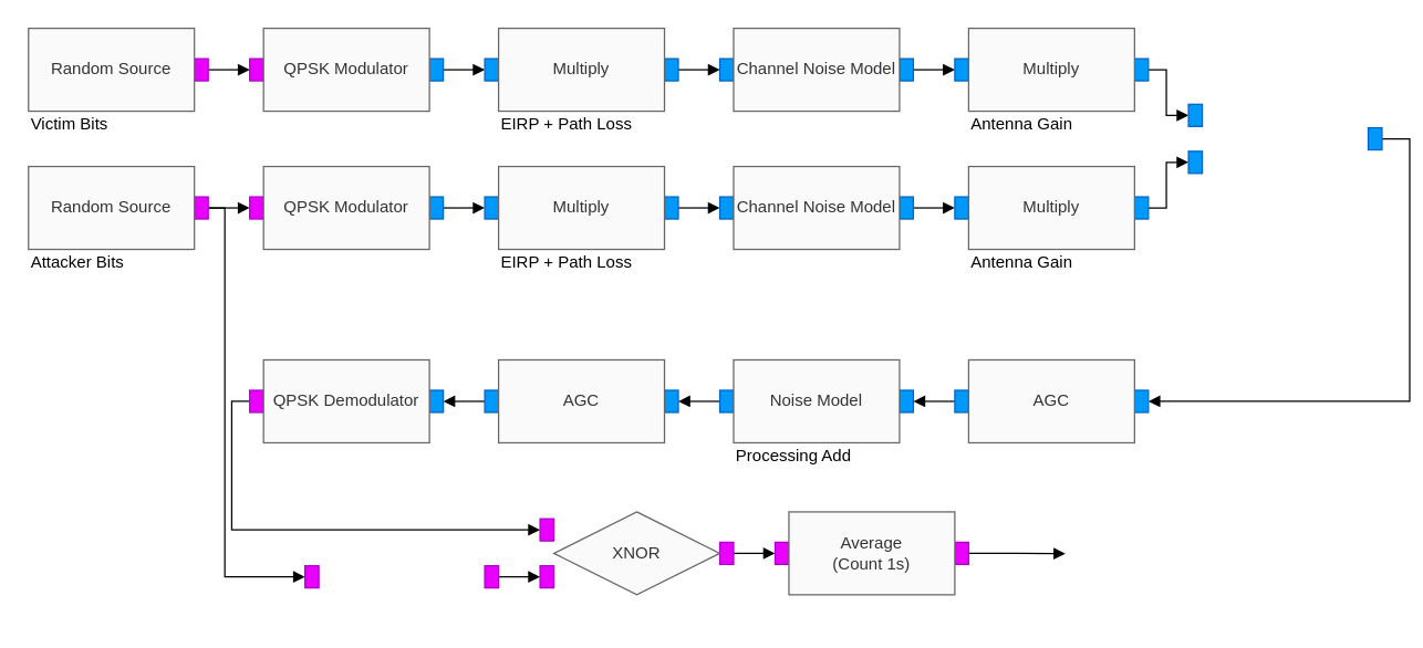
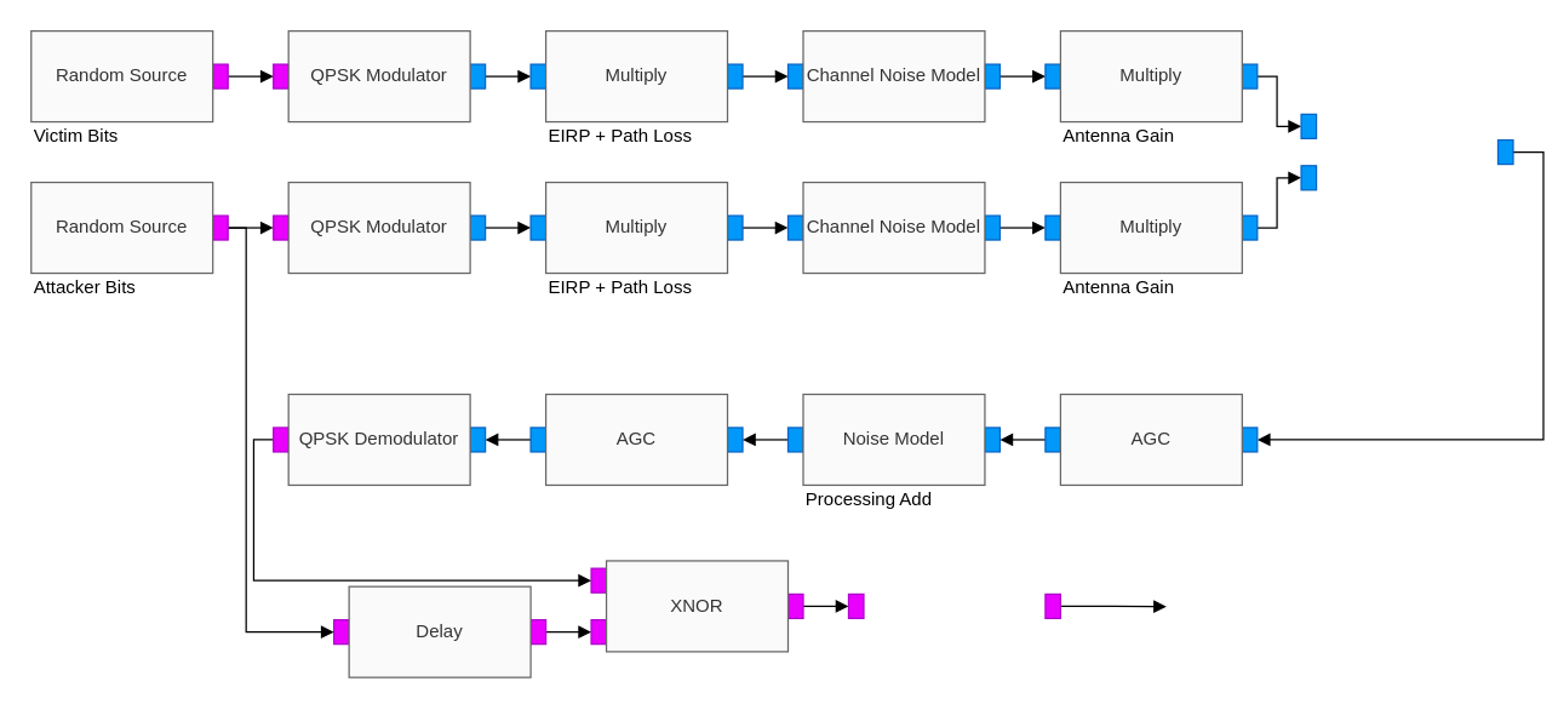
  <mxCell id="0" />
  <mxCell id="1" parent="0" />
  <mxCell id="2" value="" style="rounded=0;whiteSpace=wrap;html=1;fillColor=#e900ff;strokeColor=#ad00ca;" vertex="1" parent="1"><mxGeometry x="390" y="409" width="10" height="16" as="geometry" /></mxCell>
  <mxCell id="3" value="" style="rounded=0;whiteSpace=wrap;html=1;fillColor=#e900ff;strokeColor=#ad00ca;" vertex="1" parent="1"><mxGeometry x="390" y="375" width="10" height="16" as="geometry" /></mxCell>
  <mxCell id="4" value="" style="rounded=0;whiteSpace=wrap;html=1;fillColor=#e900ff;strokeColor=#ad00ca;" vertex="1" parent="1"><mxGeometry x="220" y="409" width="10" height="16" as="geometry" /></mxCell>
  <mxCell id="5" style="edgeStyle=orthogonalEdgeStyle;rounded=0;orthogonalLoop=1;jettySize=auto;html=1;exitX=1;exitY=0.5;exitDx=0;exitDy=0;entryX=0;entryY=0.5;entryDx=0;entryDy=0;endArrow=block;endFill=1;" edge="1" parent="1" source="6" target="2"><mxGeometry relative="1" as="geometry" /></mxCell>
  <mxCell id="6" value="" style="rounded=0;whiteSpace=wrap;html=1;fillColor=#e900ff;strokeColor=#ad00ca;" vertex="1" parent="1"><mxGeometry x="350" y="409" width="10" height="16" as="geometry" /></mxCell>
  <mxCell id="7" style="edgeStyle=orthogonalEdgeStyle;rounded=0;orthogonalLoop=1;jettySize=auto;html=1;exitX=1;exitY=0.5;exitDx=0;exitDy=0;entryX=0;entryY=0.5;entryDx=0;entryDy=0;endArrow=block;endFill=1;" edge="1" parent="1" source="8" target="9"><mxGeometry relative="1" as="geometry" /></mxCell>
  <mxCell id="8" value="" style="rounded=0;whiteSpace=wrap;html=1;fillColor=#e900ff;strokeColor=#ad00ca;" vertex="1" parent="1"><mxGeometry x="140" y="42" width="10" height="16" as="geometry" /></mxCell>
  <mxCell id="9" value="" style="rounded=0;whiteSpace=wrap;html=1;fillColor=#e900ff;strokeColor=#ad00ca;" vertex="1" parent="1"><mxGeometry x="180" y="42" width="10" height="16" as="geometry" /></mxCell>
  <mxCell id="10" style="edgeStyle=orthogonalEdgeStyle;rounded=0;orthogonalLoop=1;jettySize=auto;html=1;exitX=1;exitY=0.5;exitDx=0;exitDy=0;entryX=0;entryY=0.5;entryDx=0;entryDy=0;endArrow=block;endFill=1;" edge="1" parent="1" source="12" target="13"><mxGeometry relative="1" as="geometry" /></mxCell>
  <mxCell id="11" style="edgeStyle=orthogonalEdgeStyle;rounded=0;orthogonalLoop=1;jettySize=auto;html=1;exitX=1;exitY=0.5;exitDx=0;exitDy=0;entryX=0;entryY=0.5;entryDx=0;entryDy=0;endArrow=block;endFill=1;" edge="1" parent="1" source="12" target="4"><mxGeometry relative="1" as="geometry"><Array as="points"><mxPoint x="162" y="150" /><mxPoint x="162" y="417" /></Array></mxGeometry></mxCell>
  <mxCell id="12" value="" style="rounded=0;whiteSpace=wrap;html=1;fillColor=#e900ff;strokeColor=#ad00ca;" vertex="1" parent="1"><mxGeometry x="140" y="142" width="10" height="16" as="geometry" /></mxCell>
  <mxCell id="13" value="" style="rounded=0;whiteSpace=wrap;html=1;fillColor=#e900ff;strokeColor=#ad00ca;" vertex="1" parent="1"><mxGeometry x="180" y="142" width="10" height="16" as="geometry" /></mxCell>
  <mxCell id="14" style="edgeStyle=orthogonalEdgeStyle;rounded=0;orthogonalLoop=1;jettySize=auto;html=1;exitX=1;exitY=0.5;exitDx=0;exitDy=0;entryX=0;entryY=0.5;entryDx=0;entryDy=0;endArrow=block;endFill=1;" edge="1" parent="1" source="15" target="16"><mxGeometry relative="1" as="geometry" /></mxCell>
  <mxCell id="15" value="" style="rounded=0;whiteSpace=wrap;html=1;fillColor=#0099FA;strokeColor=#0062c4;" vertex="1" parent="1"><mxGeometry x="310" y="42" width="10" height="16" as="geometry" /></mxCell>
  <mxCell id="16" value="" style="rounded=0;whiteSpace=wrap;html=1;fillColor=#0099FA;strokeColor=#0062c4;" vertex="1" parent="1"><mxGeometry x="350" y="42" width="10" height="16" as="geometry" /></mxCell>
  <mxCell id="17" style="edgeStyle=orthogonalEdgeStyle;rounded=0;orthogonalLoop=1;jettySize=auto;html=1;exitX=1;exitY=0.5;exitDx=0;exitDy=0;entryX=0;entryY=0.5;entryDx=0;entryDy=0;endArrow=block;endFill=1;" edge="1" parent="1" source="18" target="19"><mxGeometry relative="1" as="geometry" /></mxCell>
  <mxCell id="18" value="" style="rounded=0;whiteSpace=wrap;html=1;fillColor=#0099FA;strokeColor=#0062c4;" vertex="1" parent="1"><mxGeometry x="310" y="142" width="10" height="16" as="geometry" /></mxCell>
  <mxCell id="19" value="" style="rounded=0;whiteSpace=wrap;html=1;fillColor=#0099FA;strokeColor=#0062c4;" vertex="1" parent="1"><mxGeometry x="350" y="142" width="10" height="16" as="geometry" /></mxCell>
  <mxCell id="20" style="edgeStyle=orthogonalEdgeStyle;rounded=0;orthogonalLoop=1;jettySize=auto;html=1;exitX=1;exitY=0.5;exitDx=0;exitDy=0;entryX=0;entryY=0.5;entryDx=0;entryDy=0;endArrow=block;endFill=1;" edge="1" parent="1" source="21" target="22"><mxGeometry relative="1" as="geometry" /></mxCell>
  <mxCell id="21" value="" style="rounded=0;whiteSpace=wrap;html=1;fillColor=#0099FA;strokeColor=#0062c4;" vertex="1" parent="1"><mxGeometry x="480" y="42" width="10" height="16" as="geometry" /></mxCell>
  <mxCell id="22" value="" style="rounded=0;whiteSpace=wrap;html=1;fillColor=#0099FA;strokeColor=#0062c4;" vertex="1" parent="1"><mxGeometry x="520" y="42" width="10" height="16" as="geometry" /></mxCell>
  <mxCell id="23" style="edgeStyle=orthogonalEdgeStyle;rounded=0;orthogonalLoop=1;jettySize=auto;html=1;exitX=1;exitY=0.5;exitDx=0;exitDy=0;entryX=0;entryY=0.5;entryDx=0;entryDy=0;endArrow=block;endFill=1;" edge="1" parent="1" source="24" target="25"><mxGeometry relative="1" as="geometry" /></mxCell>
  <mxCell id="24" value="" style="rounded=0;whiteSpace=wrap;html=1;fillColor=#0099FA;strokeColor=#0062c4;" vertex="1" parent="1"><mxGeometry x="480" y="142" width="10" height="16" as="geometry" /></mxCell>
  <mxCell id="25" value="" style="rounded=0;whiteSpace=wrap;html=1;fillColor=#0099FA;strokeColor=#0062c4;" vertex="1" parent="1"><mxGeometry x="520" y="142" width="10" height="16" as="geometry" /></mxCell>
  <mxCell id="26" style="edgeStyle=orthogonalEdgeStyle;rounded=0;orthogonalLoop=1;jettySize=auto;html=1;exitX=1;exitY=0.5;exitDx=0;exitDy=0;entryX=0;entryY=0.5;entryDx=0;entryDy=0;endArrow=block;endFill=1;" edge="1" parent="1" source="27" target="28"><mxGeometry relative="1" as="geometry" /></mxCell>
  <mxCell id="27" value="" style="rounded=0;whiteSpace=wrap;html=1;fillColor=#0099FA;strokeColor=#0062c4;" vertex="1" parent="1"><mxGeometry x="650" y="42" width="10" height="16" as="geometry" /></mxCell>
  <mxCell id="28" value="" style="rounded=0;whiteSpace=wrap;html=1;fillColor=#0099FA;strokeColor=#0062c4;" vertex="1" parent="1"><mxGeometry x="690" y="42" width="10" height="16" as="geometry" /></mxCell>
  <mxCell id="29" style="edgeStyle=orthogonalEdgeStyle;rounded=0;orthogonalLoop=1;jettySize=auto;html=1;exitX=1;exitY=0.5;exitDx=0;exitDy=0;entryX=0;entryY=0.5;entryDx=0;entryDy=0;endArrow=block;endFill=1;" edge="1" parent="1" source="30" target="31"><mxGeometry relative="1" as="geometry" /></mxCell>
  <mxCell id="30" value="" style="rounded=0;whiteSpace=wrap;html=1;fillColor=#0099FA;strokeColor=#0062c4;" vertex="1" parent="1"><mxGeometry x="650" y="142" width="10" height="16" as="geometry" /></mxCell>
  <mxCell id="31" value="" style="rounded=0;whiteSpace=wrap;html=1;fillColor=#0099FA;strokeColor=#0062c4;" vertex="1" parent="1"><mxGeometry x="690" y="142" width="10" height="16" as="geometry" /></mxCell>
  <mxCell id="32" style="edgeStyle=orthogonalEdgeStyle;rounded=0;orthogonalLoop=1;jettySize=auto;html=1;exitX=1;exitY=0.5;exitDx=0;exitDy=0;entryX=0;entryY=0.5;entryDx=0;entryDy=0;endArrow=block;endFill=1;" edge="1" parent="1" source="33" target="36"><mxGeometry relative="1" as="geometry"><Array as="points"><mxPoint x="843" y="50" /><mxPoint x="843" y="83" /></Array></mxGeometry></mxCell>
  <mxCell id="33" value="" style="rounded=0;whiteSpace=wrap;html=1;fillColor=#0099FA;strokeColor=#0062c4;" vertex="1" parent="1"><mxGeometry x="820" y="42" width="10" height="16" as="geometry" /></mxCell>
  <mxCell id="34" style="edgeStyle=orthogonalEdgeStyle;rounded=0;orthogonalLoop=1;jettySize=auto;html=1;exitX=1;exitY=0.5;exitDx=0;exitDy=0;entryX=0;entryY=0.5;entryDx=0;entryDy=0;endArrow=block;endFill=1;" edge="1" parent="1" source="35" target="37"><mxGeometry relative="1" as="geometry"><Array as="points"><mxPoint x="843" y="150" /><mxPoint x="843" y="117" /></Array></mxGeometry></mxCell>
  <mxCell id="35" value="" style="rounded=0;whiteSpace=wrap;html=1;fillColor=#0099FA;strokeColor=#0062c4;" vertex="1" parent="1"><mxGeometry x="820" y="142" width="10" height="16" as="geometry" /></mxCell>
  <mxCell id="36" value="" style="rounded=0;whiteSpace=wrap;html=1;fillColor=#0099FA;strokeColor=#0062c4;" vertex="1" parent="1"><mxGeometry x="859" y="75" width="10" height="16" as="geometry" /></mxCell>
  <mxCell id="37" value="" style="rounded=0;whiteSpace=wrap;html=1;fillColor=#0099FA;strokeColor=#0062c4;" vertex="1" parent="1"><mxGeometry x="859" y="109" width="10" height="16" as="geometry" /></mxCell>
  <mxCell id="38" style="edgeStyle=orthogonalEdgeStyle;rounded=0;orthogonalLoop=1;jettySize=auto;html=1;exitX=1;exitY=0.5;exitDx=0;exitDy=0;entryX=1;entryY=0.5;entryDx=0;entryDy=0;endArrow=block;endFill=1;" edge="1" parent="1" source="39" target="40"><mxGeometry relative="1" as="geometry" /></mxCell>
  <mxCell id="39" value="" style="rounded=0;whiteSpace=wrap;html=1;fillColor=#0099FA;strokeColor=#0062c4;" vertex="1" parent="1"><mxGeometry x="989" y="92" width="10" height="16" as="geometry" /></mxCell>
  <mxCell id="40" value="" style="rounded=0;whiteSpace=wrap;html=1;fillColor=#0099FA;strokeColor=#0062c4;" vertex="1" parent="1"><mxGeometry x="820" y="282" width="10" height="16" as="geometry" /></mxCell>
  <mxCell id="41" value="" style="rounded=0;whiteSpace=wrap;html=1;fillColor=#0099FA;strokeColor=#0062c4;" vertex="1" parent="1"><mxGeometry x="650" y="282" width="10" height="16" as="geometry" /></mxCell>
  <mxCell id="42" style="edgeStyle=orthogonalEdgeStyle;rounded=0;orthogonalLoop=1;jettySize=auto;html=1;exitX=0;exitY=0.5;exitDx=0;exitDy=0;entryX=1;entryY=0.5;entryDx=0;entryDy=0;endArrow=block;endFill=1;" edge="1" parent="1" source="43" target="41"><mxGeometry relative="1" as="geometry" /></mxCell>
  <mxCell id="43" value="" style="rounded=0;whiteSpace=wrap;html=1;fillColor=#0099FA;strokeColor=#0062c4;" vertex="1" parent="1"><mxGeometry x="690" y="282" width="10" height="16" as="geometry" /></mxCell>
  <mxCell id="44" value="" style="rounded=0;whiteSpace=wrap;html=1;fillColor=#0099FA;strokeColor=#0062c4;" vertex="1" parent="1"><mxGeometry x="480" y="282" width="10" height="16" as="geometry" /></mxCell>
  <mxCell id="45" style="edgeStyle=orthogonalEdgeStyle;rounded=0;orthogonalLoop=1;jettySize=auto;html=1;exitX=0;exitY=0.5;exitDx=0;exitDy=0;entryX=1;entryY=0.5;entryDx=0;entryDy=0;endArrow=block;endFill=1;" edge="1" parent="1" source="46" target="44"><mxGeometry relative="1" as="geometry" /></mxCell>
  <mxCell id="46" value="" style="rounded=0;whiteSpace=wrap;html=1;fillColor=#0099FA;strokeColor=#0062c4;" vertex="1" parent="1"><mxGeometry x="520" y="282" width="10" height="16" as="geometry" /></mxCell>
  <mxCell id="47" value="" style="rounded=0;whiteSpace=wrap;html=1;fillColor=#0099FA;strokeColor=#0062c4;" vertex="1" parent="1"><mxGeometry x="310" y="282" width="10" height="16" as="geometry" /></mxCell>
  <mxCell id="48" style="edgeStyle=orthogonalEdgeStyle;rounded=0;orthogonalLoop=1;jettySize=auto;html=1;exitX=0;exitY=0.5;exitDx=0;exitDy=0;entryX=1;entryY=0.5;entryDx=0;entryDy=0;endArrow=block;endFill=1;" edge="1" parent="1" source="49" target="47"><mxGeometry relative="1" as="geometry" /></mxCell>
  <mxCell id="49" value="" style="rounded=0;whiteSpace=wrap;html=1;fillColor=#0099FA;strokeColor=#0062c4;" vertex="1" parent="1"><mxGeometry x="350" y="282" width="10" height="16" as="geometry" /></mxCell>
  <mxCell id="50" style="edgeStyle=orthogonalEdgeStyle;rounded=0;orthogonalLoop=1;jettySize=auto;html=1;exitX=0;exitY=0.5;exitDx=0;exitDy=0;entryX=0;entryY=0.5;entryDx=0;entryDy=0;endArrow=block;endFill=1;" edge="1" parent="1" source="51" target="3"><mxGeometry relative="1" as="geometry"><Array as="points"><mxPoint x="167" y="290" /><mxPoint x="167" y="383" /></Array></mxGeometry></mxCell>
  <mxCell id="51" value="" style="rounded=0;whiteSpace=wrap;html=1;fillColor=#e900ff;strokeColor=#ad00ca;" vertex="1" parent="1"><mxGeometry x="180" y="282" width="10" height="16" as="geometry" /></mxCell>
  <mxCell id="52" style="edgeStyle=orthogonalEdgeStyle;rounded=0;orthogonalLoop=1;jettySize=auto;html=1;exitX=1;exitY=0.5;exitDx=0;exitDy=0;entryX=0;entryY=0.5;entryDx=0;entryDy=0;endArrow=block;endFill=1;" edge="1" parent="1" source="53" target="54"><mxGeometry relative="1" as="geometry" /></mxCell>
  <mxCell id="53" value="" style="rounded=0;whiteSpace=wrap;html=1;fillColor=#e900ff;strokeColor=#ad00ca;" vertex="1" parent="1"><mxGeometry x="520" y="392" width="10" height="16" as="geometry" /></mxCell>
  <mxCell id="54" value="" style="rounded=0;whiteSpace=wrap;html=1;fillColor=#e900ff;strokeColor=#ad00ca;" vertex="1" parent="1"><mxGeometry x="560" y="392" width="10" height="16" as="geometry" /></mxCell>
  <mxCell id="55" style="edgeStyle=orthogonalEdgeStyle;rounded=0;orthogonalLoop=1;jettySize=auto;html=1;exitX=1;exitY=0.5;exitDx=0;exitDy=0;endArrow=block;endFill=1;" edge="1" parent="1" source="56"><mxGeometry relative="1" as="geometry"><mxPoint x="770" y="400.186" as="targetPoint" /></mxGeometry></mxCell>
  <mxCell id="56" value="" style="rounded=0;whiteSpace=wrap;html=1;fillColor=#e900ff;strokeColor=#ad00ca;" vertex="1" parent="1"><mxGeometry x="690" y="392" width="10" height="16" as="geometry" /></mxCell>
  <mxCell id="57" value="Random Source" style="rounded=0;whiteSpace=wrap;html=1;fillColor=#FAFAFA;fontColor=#333333;strokeColor=#666666;" vertex="1" parent="1"><mxGeometry x="20" y="20" width="120" height="60" as="geometry" /></mxCell>
  <mxCell id="58" value="Random Source" style="rounded=0;whiteSpace=wrap;html=1;fillColor=#FAFAFA;fontColor=#333333;strokeColor=#666666;" vertex="1" parent="1"><mxGeometry x="20" y="120" width="120" height="60" as="geometry" /></mxCell>
  <mxCell id="59" value="QPSK Modulator" style="rounded=0;whiteSpace=wrap;html=1;fillColor=#FAFAFA;fontColor=#333333;strokeColor=#666666;" vertex="1" parent="1"><mxGeometry x="190" y="20" width="120" height="60" as="geometry" /></mxCell>
  <mxCell id="60" value="QPSK Modulator" style="rounded=0;whiteSpace=wrap;html=1;fillColor=#FAFAFA;fontColor=#333333;strokeColor=#666666;" vertex="1" parent="1"><mxGeometry x="190" y="120" width="120" height="60" as="geometry" /></mxCell>
  <mxCell id="61" value="Multiply" style="rounded=0;whiteSpace=wrap;html=1;fillColor=#FAFAFA;fontColor=#333333;strokeColor=#666666;" vertex="1" parent="1"><mxGeometry x="360" y="20" width="120" height="60" as="geometry" /></mxCell>
  <mxCell id="62" value="Multiply" style="rounded=0;whiteSpace=wrap;html=1;fillColor=#FAFAFA;fontColor=#333333;strokeColor=#666666;" vertex="1" parent="1"><mxGeometry x="360" y="120" width="120" height="60" as="geometry" /></mxCell>
  <mxCell id="63" value="Channel Noise Model" style="rounded=0;whiteSpace=wrap;html=1;fillColor=#FAFAFA;fontColor=#333333;strokeColor=#666666;" vertex="1" parent="1"><mxGeometry x="530" y="20" width="120" height="60" as="geometry" /></mxCell>
  <mxCell id="64" value="Channel Noise Model" style="rounded=0;whiteSpace=wrap;html=1;fillColor=#FAFAFA;fontColor=#333333;strokeColor=#666666;" vertex="1" parent="1"><mxGeometry x="530" y="120" width="120" height="60" as="geometry" /></mxCell>
  <mxCell id="65" value="Multiply" style="rounded=0;whiteSpace=wrap;html=1;fillColor=#FAFAFA;fontColor=#333333;strokeColor=#666666;" vertex="1" parent="1"><mxGeometry x="700" y="20" width="120" height="60" as="geometry" /></mxCell>
  <mxCell id="66" value="Multiply" style="rounded=0;whiteSpace=wrap;html=1;fillColor=#FAFAFA;fontColor=#333333;strokeColor=#666666;" vertex="1" parent="1"><mxGeometry x="700" y="120" width="120" height="60" as="geometry" /></mxCell>
  <mxCell id="67" value="AGC" style="rounded=0;whiteSpace=wrap;html=1;fillColor=#FAFAFA;fontColor=#333333;strokeColor=#666666;" vertex="1" parent="1"><mxGeometry x="700" y="260" width="120" height="60" as="geometry" /></mxCell>
  <mxCell id="68" value="Noise Model" style="rounded=0;whiteSpace=wrap;html=1;fillColor=#FAFAFA;fontColor=#333333;strokeColor=#666666;" vertex="1" parent="1"><mxGeometry x="530" y="260" width="120" height="60" as="geometry" /></mxCell>
  <mxCell id="69" value="AGC" style="rounded=0;whiteSpace=wrap;html=1;fillColor=#FAFAFA;fontColor=#333333;strokeColor=#666666;" vertex="1" parent="1"><mxGeometry x="360" y="260" width="120" height="60" as="geometry" /></mxCell>
  <mxCell id="70" value="QPSK Demodulator" style="rounded=0;whiteSpace=wrap;html=1;fillColor=#FAFAFA;fontColor=#333333;strokeColor=#666666;" vertex="1" parent="1"><mxGeometry x="190" y="260" width="120" height="60" as="geometry" /></mxCell>
- <mxCell id="71" value="XNOR" style="rhombus;whiteSpace=wrap;html=1;fillColor=#FAFAFA;fontColor=#333333;strokeColor=#666666;" vertex="1" parent="1"><mxGeometry x="400" y="370" width="120" height="60" as="geometry" /></mxCell>
- <mxCell id="73" value="Average&lt;br&gt;(Count 1s)" style="rounded=0;whiteSpace=wrap;html=1;fillColor=#FAFAFA;fontColor=#333333;strokeColor=#666666;" vertex="1" parent="1"><mxGeometry x="570" y="370" width="120" height="60" as="geometry" /></mxCell>
+ <mxCell id="71" value="XNOR" style="rounded=0;whiteSpace=wrap;html=1;fillColor=#FAFAFA;fontColor=#333333;strokeColor=#666666;" vertex="1" parent="1"><mxGeometry x="400" y="370" width="120" height="60" as="geometry" /></mxCell>
+ <mxCell id="72" value="Delay" style="rounded=0;whiteSpace=wrap;html=1;fillColor=#FAFAFA;fontColor=#333333;strokeColor=#666666;" vertex="1" parent="1"><mxGeometry x="230" y="387" width="120" height="60" as="geometry" /></mxCell>
  <mxCell id="74" value="Victim Bits" style="text;html=1;strokeColor=none;fillColor=none;align=left;verticalAlign=middle;whiteSpace=wrap;rounded=0;" vertex="1" parent="1"><mxGeometry x="20" y="75" width="120" height="30" as="geometry" /></mxCell>
  <mxCell id="75" value="Attacker Bits" style="text;html=1;strokeColor=none;fillColor=none;align=left;verticalAlign=middle;whiteSpace=wrap;rounded=0;" vertex="1" parent="1"><mxGeometry x="20" y="175" width="120" height="30" as="geometry" /></mxCell>
  <mxCell id="76" value="EIRP + Path Loss" style="text;html=1;strokeColor=none;fillColor=none;align=left;verticalAlign=middle;whiteSpace=wrap;rounded=0;" vertex="1" parent="1"><mxGeometry x="360" y="75" width="120" height="30" as="geometry" /></mxCell>
  <mxCell id="77" value="EIRP + Path Loss" style="text;html=1;strokeColor=none;fillColor=none;align=left;verticalAlign=middle;whiteSpace=wrap;rounded=0;" vertex="1" parent="1"><mxGeometry x="360" y="175" width="120" height="30" as="geometry" /></mxCell>
  <mxCell id="78" value="Antenna Gain" style="text;html=1;strokeColor=none;fillColor=none;align=left;verticalAlign=middle;whiteSpace=wrap;rounded=0;" vertex="1" parent="1"><mxGeometry x="700" y="75" width="120" height="30" as="geometry" /></mxCell>
  <mxCell id="79" value="Antenna Gain" style="text;html=1;strokeColor=none;fillColor=none;align=left;verticalAlign=middle;whiteSpace=wrap;rounded=0;" vertex="1" parent="1"><mxGeometry x="700" y="175" width="120" height="30" as="geometry" /></mxCell>
  <mxCell id="80" value="Processing Add" style="text;html=1;strokeColor=none;fillColor=none;align=left;verticalAlign=middle;whiteSpace=wrap;rounded=0;" vertex="1" parent="1"><mxGeometry x="530" y="315" width="120" height="30" as="geometry" /></mxCell>
